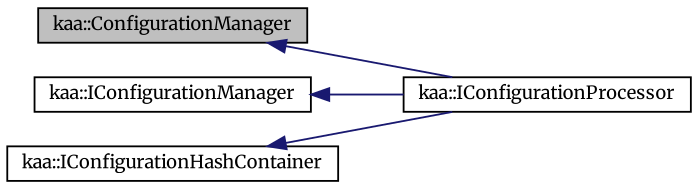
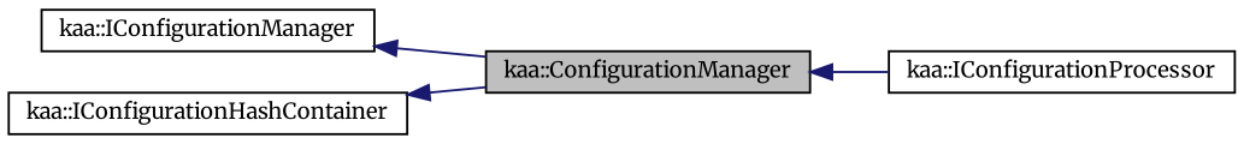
  digraph {
    fontname=Merriweather
    rankdir=LR
    node [color=black fontname=Merriweather fontsize=10 shape=record]
    edge [color=midnightblue dir=back fontname=Merriweather fontsize=10 labelfontname=FreeSans labelfontsize=10 style=solid]
    n1 [fillcolor=grey75 fontcolor=black height=0.2 label="kaa::ConfigurationManager" style=filled width=0.4]
    n2 [height=0.2 label="kaa::IConfigurationProcessor" width=0.4]
    n3 [height=0.2 label="kaa::IConfigurationManager" width=0.4]
    n4 [height=0.2 label="kaa::IConfigurationHashContainer" width=0.4]
    n1 -> n2
-   n3 -> n2
-   n4 -> n2
+   n3 -> n1
+   n4 -> n1
  }
